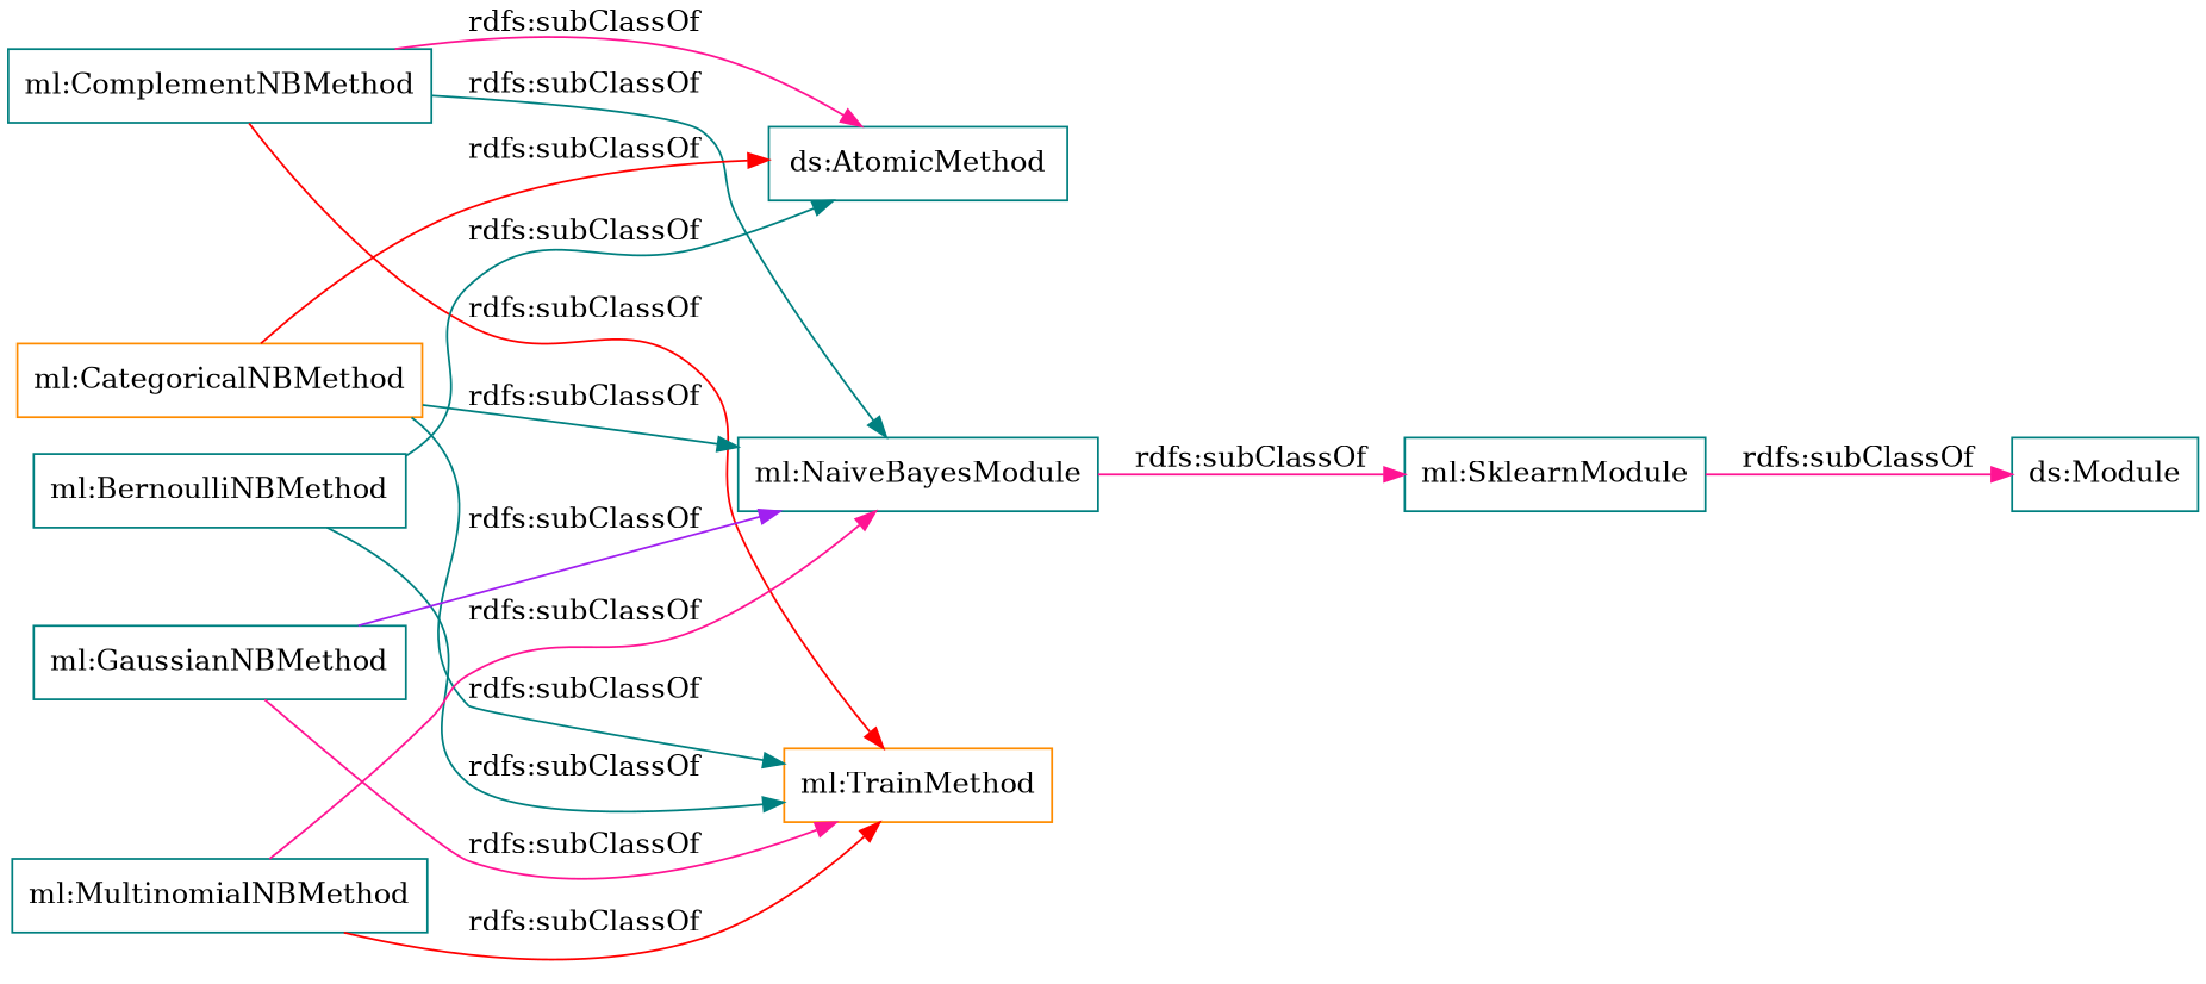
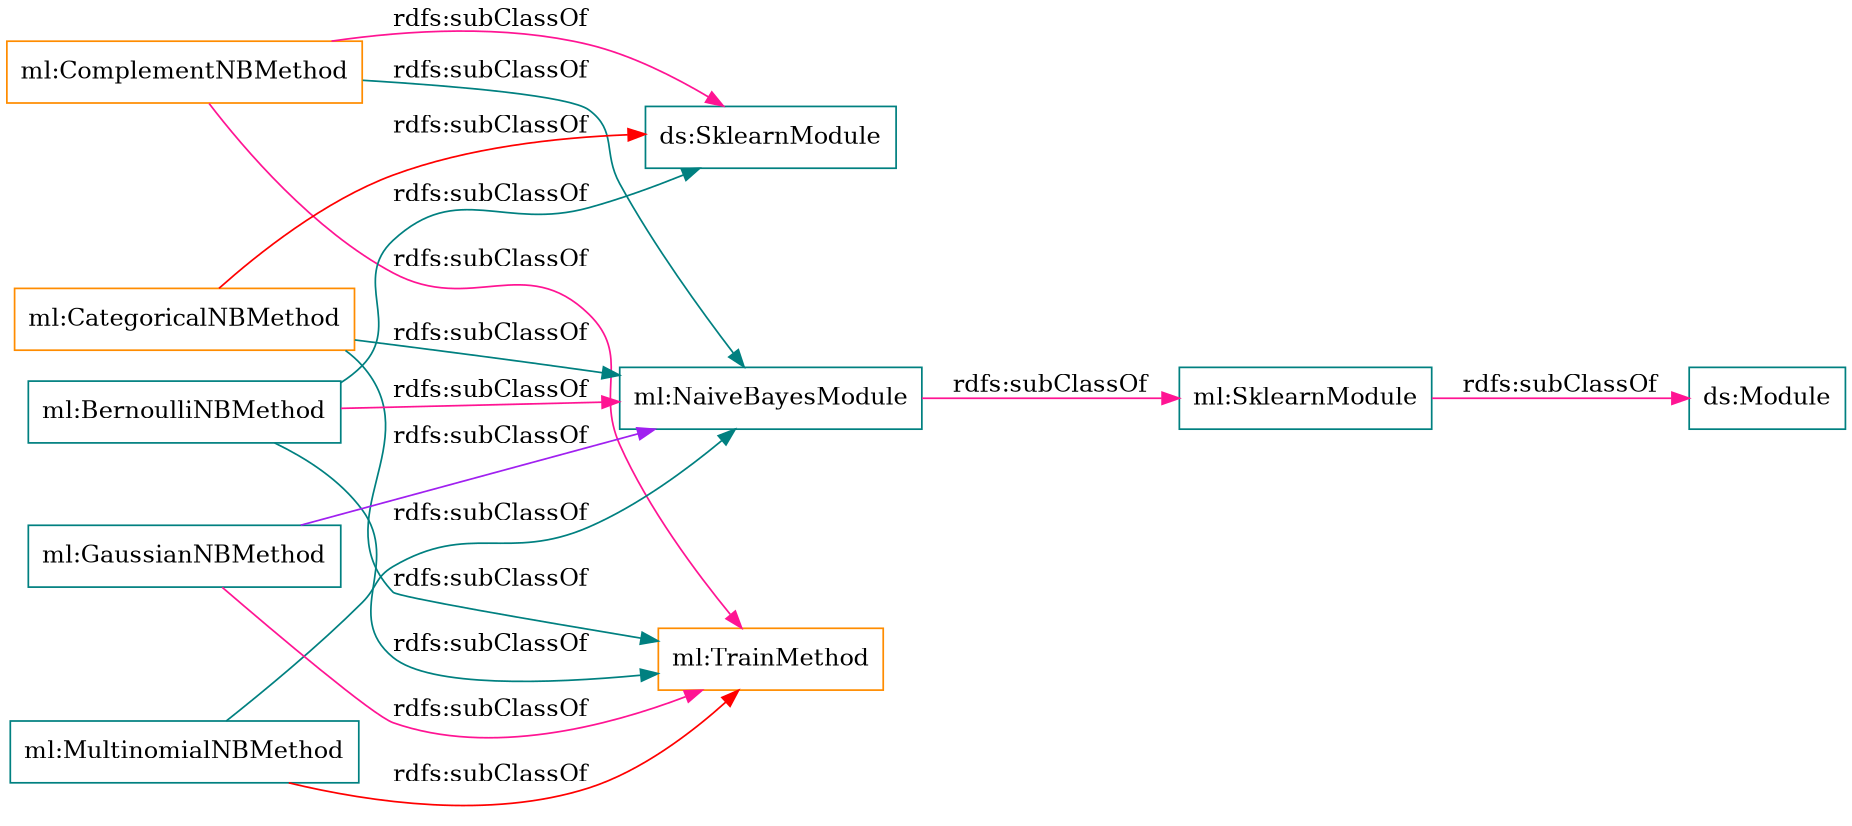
  digraph {
    rankdir=LR
    node [color=teal shape=rectangle]
    edge [color=deeppink]
    "ml:NaiveBayesModule"
    "ml:SklearnModule"
    "ds:Module"
-   "ml:ComplementNBMethod"
+   "ml:ComplementNBMethod" [color=darkorange]
    "ml:TrainMethod" [color=darkorange]
-   "ds:AtomicMethod"
+   "ds:AtomicMethod" [label="ds:SklearnModule"]
    "ml:CategoricalNBMethod" [color=darkorange]
    "ml:BernoulliNBMethod"
    "ml:MultinomialNBMethod"
    "ml:GaussianNBMethod"
    "ml:NaiveBayesModule" -> "ml:SklearnModule" [label="rdfs:subClassOf"]
    "ml:SklearnModule" -> "ds:Module" [label="rdfs:subClassOf"]
    "ml:ComplementNBMethod" -> "ml:NaiveBayesModule" [color=teal label="rdfs:subClassOf"]
-   "ml:ComplementNBMethod" -> "ml:TrainMethod" [color=red label="rdfs:subClassOf"]
+   "ml:ComplementNBMethod" -> "ml:TrainMethod" [label="rdfs:subClassOf"]
    "ml:ComplementNBMethod" -> "ds:AtomicMethod" [label="rdfs:subClassOf"]
    "ml:CategoricalNBMethod" -> "ml:NaiveBayesModule" [color=teal label="rdfs:subClassOf"]
    "ml:CategoricalNBMethod" -> "ml:TrainMethod" [color=teal label="rdfs:subClassOf"]
    "ml:CategoricalNBMethod" -> "ds:AtomicMethod" [color=red label="rdfs:subClassOf"]
+   "ml:BernoulliNBMethod" -> "ml:NaiveBayesModule" [label="rdfs:subClassOf"]
    "ml:BernoulliNBMethod" -> "ml:TrainMethod" [color=teal label="rdfs:subClassOf"]
    "ml:BernoulliNBMethod" -> "ds:AtomicMethod" [color=teal label="rdfs:subClassOf"]
-   "ml:MultinomialNBMethod" -> "ml:NaiveBayesModule" [label="rdfs:subClassOf"]
+   "ml:MultinomialNBMethod" -> "ml:NaiveBayesModule" [color=teal label="rdfs:subClassOf"]
    "ml:MultinomialNBMethod" -> "ml:TrainMethod" [color=red label="rdfs:subClassOf"]
    "ml:GaussianNBMethod" -> "ml:NaiveBayesModule" [color=purple label="rdfs:subClassOf"]
    "ml:GaussianNBMethod" -> "ml:TrainMethod" [label="rdfs:subClassOf"]
  }
